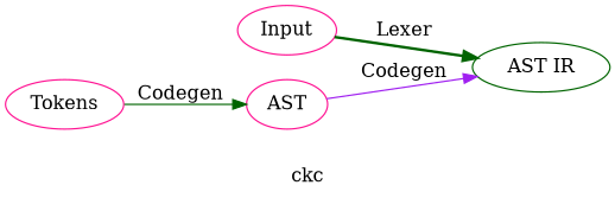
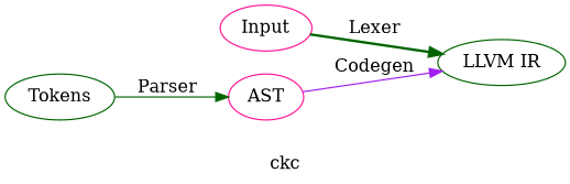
  digraph {
    label=ckc
    rankdir=LR
    node [color=darkgreen]
    edge [color=darkgreen style=solid]
-   n1 [label="AST IR"]
+   n1 [label="LLVM IR"]
    Input [color=deeppink]
    AST [color=deeppink]
-   Tokens [color=deeppink]
+   Tokens
    Input -> n1 [label=Lexer style=bold]
    AST -> n1 [color=purple label=Codegen]
-   Tokens -> AST [label=Codegen]
+   Tokens -> AST [label=Parser]
  }
